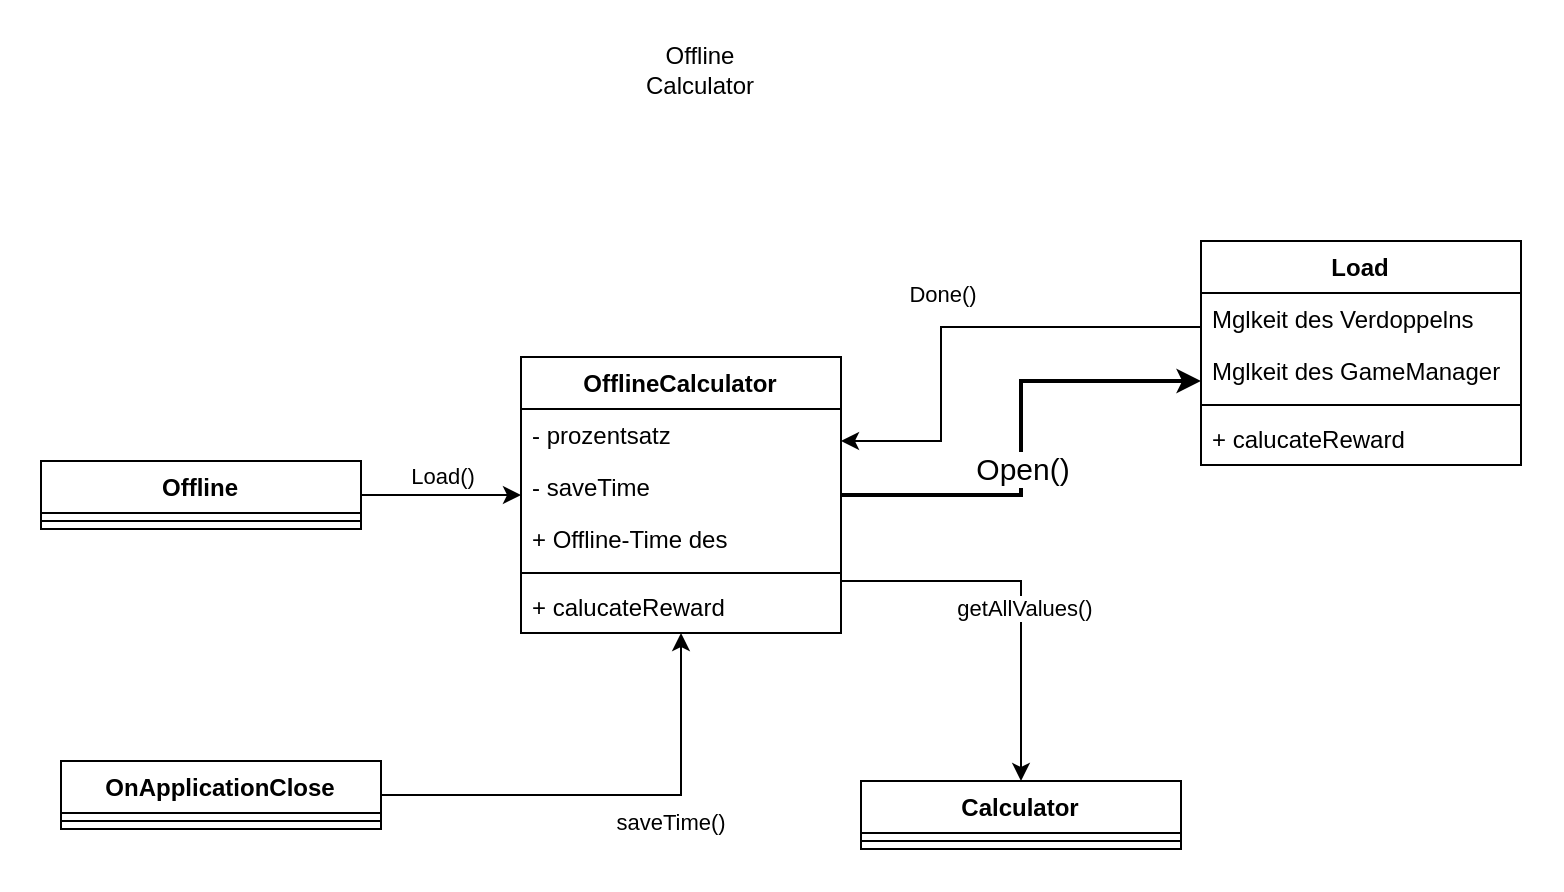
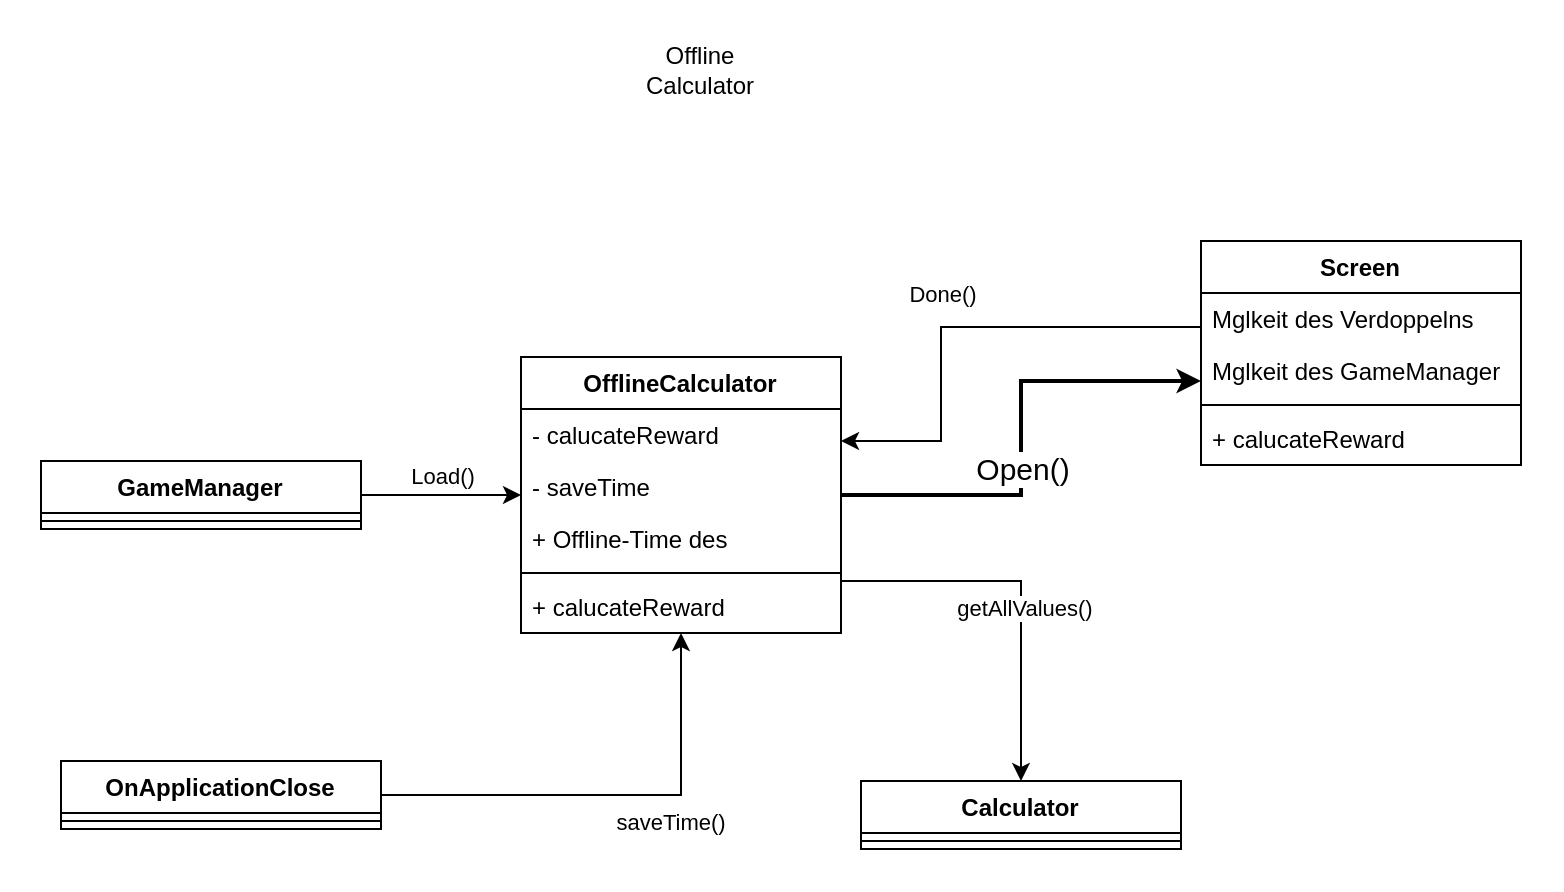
  <mxCell id="0" />
  <mxCell id="1" parent="0" />
  <mxCell id="2" value="Offline Calculator" style="text;html=1;align=center;verticalAlign=middle;whiteSpace=wrap;rounded=0;" parent="1" vertex="1"><mxGeometry x="320" y="20" width="60" height="30" as="geometry" /></mxCell>
  <mxCell id="3" style="edgeStyle=orthogonalEdgeStyle;rounded=0;orthogonalLoop=1;jettySize=auto;html=1;" parent="1" source="7" target="17" edge="1"><mxGeometry relative="1" as="geometry"><Array as="points"><mxPoint x="510" y="290" /></Array></mxGeometry></mxCell>
  <mxCell id="4" value="getAllValues()" style="edgeLabel;html=1;align=center;verticalAlign=middle;resizable=0;points=[];" parent="3" vertex="1" connectable="0"><mxGeometry x="0.188" y="1" relative="1" as="geometry"><mxPoint y="-10" as="offset" /></mxGeometry></mxCell>
  <mxCell id="5" style="edgeStyle=orthogonalEdgeStyle;rounded=0;orthogonalLoop=1;jettySize=auto;html=1;strokeWidth=2;" edge="1" parent="1" source="7" target="25"><mxGeometry relative="1" as="geometry"><Array as="points"><mxPoint x="510" y="247" /><mxPoint x="510" y="190" /></Array></mxGeometry></mxCell>
  <mxCell id="6" value="Open()" style="edgeLabel;html=1;align=center;verticalAlign=middle;resizable=0;points=[];fontSize=15;" vertex="1" connectable="0" parent="5"><mxGeometry x="-0.122" relative="1" as="geometry"><mxPoint as="offset" /></mxGeometry></mxCell>
  <mxCell id="7" value="OfflineCalculator" style="swimlane;fontStyle=1;align=center;verticalAlign=top;childLayout=stackLayout;horizontal=1;startSize=26;horizontalStack=0;resizeParent=1;resizeParentMax=0;resizeLast=0;collapsible=1;marginBottom=0;whiteSpace=wrap;html=1;" parent="1" vertex="1"><mxGeometry x="260" y="178" width="160" height="138" as="geometry" /></mxCell>
- <mxCell id="8" value="- prozentsatz" style="text;strokeColor=none;fillColor=none;align=left;verticalAlign=top;spacingLeft=4;spacingRight=4;overflow=hidden;rotatable=0;points=[[0,0.5],[1,0.5]];portConstraint=eastwest;whiteSpace=wrap;html=1;" parent="7" vertex="1"><mxGeometry y="26" width="160" height="26" as="geometry" /></mxCell>
+ <mxCell id="8" value="- calucateReward" style="text;strokeColor=none;fillColor=none;align=left;verticalAlign=top;spacingLeft=4;spacingRight=4;overflow=hidden;rotatable=0;points=[[0,0.5],[1,0.5]];portConstraint=eastwest;whiteSpace=wrap;html=1;" parent="7" vertex="1"><mxGeometry y="26" width="160" height="26" as="geometry" /></mxCell>
  <mxCell id="9" value="- saveTime" style="text;strokeColor=none;fillColor=none;align=left;verticalAlign=top;spacingLeft=4;spacingRight=4;overflow=hidden;rotatable=0;points=[[0,0.5],[1,0.5]];portConstraint=eastwest;whiteSpace=wrap;html=1;" vertex="1" parent="7"><mxGeometry y="52" width="160" height="26" as="geometry" /></mxCell>
  <mxCell id="10" value="+ Offline-Time des" style="text;strokeColor=none;fillColor=none;align=left;verticalAlign=top;spacingLeft=4;spacingRight=4;overflow=hidden;rotatable=0;points=[[0,0.5],[1,0.5]];portConstraint=eastwest;whiteSpace=wrap;html=1;" vertex="1" parent="7"><mxGeometry y="78" width="160" height="26" as="geometry" /></mxCell>
  <mxCell id="11" value="" style="line;strokeWidth=1;fillColor=none;align=left;verticalAlign=middle;spacingTop=-1;spacingLeft=3;spacingRight=3;rotatable=0;labelPosition=right;points=[];portConstraint=eastwest;strokeColor=inherit;" parent="7" vertex="1"><mxGeometry y="104" width="160" height="8" as="geometry" /></mxCell>
  <mxCell id="12" value="+ calucateReward" style="text;strokeColor=none;fillColor=none;align=left;verticalAlign=top;spacingLeft=4;spacingRight=4;overflow=hidden;rotatable=0;points=[[0,0.5],[1,0.5]];portConstraint=eastwest;whiteSpace=wrap;html=1;" vertex="1" parent="7"><mxGeometry y="112" width="160" height="26" as="geometry" /></mxCell>
  <mxCell id="13" style="edgeStyle=orthogonalEdgeStyle;rounded=0;orthogonalLoop=1;jettySize=auto;html=1;" parent="1" source="15" target="7" edge="1"><mxGeometry relative="1" as="geometry" /></mxCell>
  <mxCell id="14" value="Load()" style="edgeLabel;html=1;align=center;verticalAlign=middle;resizable=0;points=[];" parent="13" vertex="1" connectable="0"><mxGeometry relative="1" as="geometry"><mxPoint y="-10" as="offset" /></mxGeometry></mxCell>
- <mxCell id="15" value="Offline" style="swimlane;fontStyle=1;align=center;verticalAlign=top;childLayout=stackLayout;horizontal=1;startSize=26;horizontalStack=0;resizeParent=1;resizeParentMax=0;resizeLast=0;collapsible=1;marginBottom=0;whiteSpace=wrap;html=1;" parent="1" vertex="1"><mxGeometry x="20" y="230" width="160" height="34" as="geometry" /></mxCell>
+ <mxCell id="15" value="GameManager" style="swimlane;fontStyle=1;align=center;verticalAlign=top;childLayout=stackLayout;horizontal=1;startSize=26;horizontalStack=0;resizeParent=1;resizeParentMax=0;resizeLast=0;collapsible=1;marginBottom=0;whiteSpace=wrap;html=1;" parent="1" vertex="1"><mxGeometry x="20" y="230" width="160" height="34" as="geometry" /></mxCell>
  <mxCell id="16" value="" style="line;strokeWidth=1;fillColor=none;align=left;verticalAlign=middle;spacingTop=-1;spacingLeft=3;spacingRight=3;rotatable=0;labelPosition=right;points=[];portConstraint=eastwest;strokeColor=inherit;" parent="15" vertex="1"><mxGeometry y="26" width="160" height="8" as="geometry" /></mxCell>
  <mxCell id="17" value="Calculator" style="swimlane;fontStyle=1;align=center;verticalAlign=top;childLayout=stackLayout;horizontal=1;startSize=26;horizontalStack=0;resizeParent=1;resizeParentMax=0;resizeLast=0;collapsible=1;marginBottom=0;whiteSpace=wrap;html=1;" parent="1" vertex="1"><mxGeometry x="430" y="390" width="160" height="34" as="geometry" /></mxCell>
  <mxCell id="18" value="" style="line;strokeWidth=1;fillColor=none;align=left;verticalAlign=middle;spacingTop=-1;spacingLeft=3;spacingRight=3;rotatable=0;labelPosition=right;points=[];portConstraint=eastwest;strokeColor=inherit;" parent="17" vertex="1"><mxGeometry y="26" width="160" height="8" as="geometry" /></mxCell>
  <mxCell id="19" style="edgeStyle=orthogonalEdgeStyle;rounded=0;orthogonalLoop=1;jettySize=auto;html=1;jumpSize=23;jumpStyle=gap;" edge="1" parent="1" source="21" target="7"><mxGeometry relative="1" as="geometry" /></mxCell>
  <mxCell id="20" value="saveTime()" style="edgeLabel;html=1;align=center;verticalAlign=middle;resizable=0;points=[];" vertex="1" connectable="0" parent="19"><mxGeometry x="0.035" y="-1" relative="1" as="geometry"><mxPoint x="24" y="12" as="offset" /></mxGeometry></mxCell>
  <mxCell id="21" value="OnApplicationClose" style="swimlane;fontStyle=1;align=center;verticalAlign=top;childLayout=stackLayout;horizontal=1;startSize=26;horizontalStack=0;resizeParent=1;resizeParentMax=0;resizeLast=0;collapsible=1;marginBottom=0;whiteSpace=wrap;html=1;" vertex="1" parent="1"><mxGeometry x="30" y="380" width="160" height="34" as="geometry" /></mxCell>
  <mxCell id="22" value="" style="line;strokeWidth=1;fillColor=none;align=left;verticalAlign=middle;spacingTop=-1;spacingLeft=3;spacingRight=3;rotatable=0;labelPosition=right;points=[];portConstraint=eastwest;strokeColor=inherit;" vertex="1" parent="21"><mxGeometry y="26" width="160" height="8" as="geometry" /></mxCell>
  <mxCell id="23" style="edgeStyle=orthogonalEdgeStyle;rounded=0;orthogonalLoop=1;jettySize=auto;html=1;" edge="1" parent="1" source="25" target="7"><mxGeometry relative="1" as="geometry"><Array as="points"><mxPoint x="470" y="163" /><mxPoint x="470" y="220" /></Array></mxGeometry></mxCell>
  <mxCell id="24" value="Done()" style="edgeLabel;html=1;align=center;verticalAlign=middle;resizable=0;points=[];" vertex="1" connectable="0" parent="23"><mxGeometry x="-0.249" y="-2" relative="1" as="geometry"><mxPoint x="-41" y="-15" as="offset" /></mxGeometry></mxCell>
- <mxCell id="25" value="Load" style="swimlane;fontStyle=1;align=center;verticalAlign=top;childLayout=stackLayout;horizontal=1;startSize=26;horizontalStack=0;resizeParent=1;resizeParentMax=0;resizeLast=0;collapsible=1;marginBottom=0;whiteSpace=wrap;html=1;" vertex="1" parent="1"><mxGeometry x="600" y="120" width="160" height="112" as="geometry" /></mxCell>
+ <mxCell id="25" value="Screen" style="swimlane;fontStyle=1;align=center;verticalAlign=top;childLayout=stackLayout;horizontal=1;startSize=26;horizontalStack=0;resizeParent=1;resizeParentMax=0;resizeLast=0;collapsible=1;marginBottom=0;whiteSpace=wrap;html=1;" vertex="1" parent="1"><mxGeometry x="600" y="120" width="160" height="112" as="geometry" /></mxCell>
  <mxCell id="26" value="Mglkeit des Verdoppelns" style="text;strokeColor=none;fillColor=none;align=left;verticalAlign=top;spacingLeft=4;spacingRight=4;overflow=hidden;rotatable=0;points=[[0,0.5],[1,0.5]];portConstraint=eastwest;whiteSpace=wrap;html=1;" vertex="1" parent="25"><mxGeometry y="26" width="160" height="26" as="geometry" /></mxCell>
  <mxCell id="27" value="Mglkeit des GameManager" style="text;strokeColor=none;fillColor=none;align=left;verticalAlign=top;spacingLeft=4;spacingRight=4;overflow=hidden;rotatable=0;points=[[0,0.5],[1,0.5]];portConstraint=eastwest;whiteSpace=wrap;html=1;" vertex="1" parent="25"><mxGeometry y="52" width="160" height="26" as="geometry" /></mxCell>
  <mxCell id="28" value="" style="line;strokeWidth=1;fillColor=none;align=left;verticalAlign=middle;spacingTop=-1;spacingLeft=3;spacingRight=3;rotatable=0;labelPosition=right;points=[];portConstraint=eastwest;strokeColor=inherit;" vertex="1" parent="25"><mxGeometry y="78" width="160" height="8" as="geometry" /></mxCell>
  <mxCell id="29" value="+ calucateReward" style="text;strokeColor=none;fillColor=none;align=left;verticalAlign=top;spacingLeft=4;spacingRight=4;overflow=hidden;rotatable=0;points=[[0,0.5],[1,0.5]];portConstraint=eastwest;whiteSpace=wrap;html=1;" vertex="1" parent="25"><mxGeometry y="86" width="160" height="26" as="geometry" /></mxCell>
